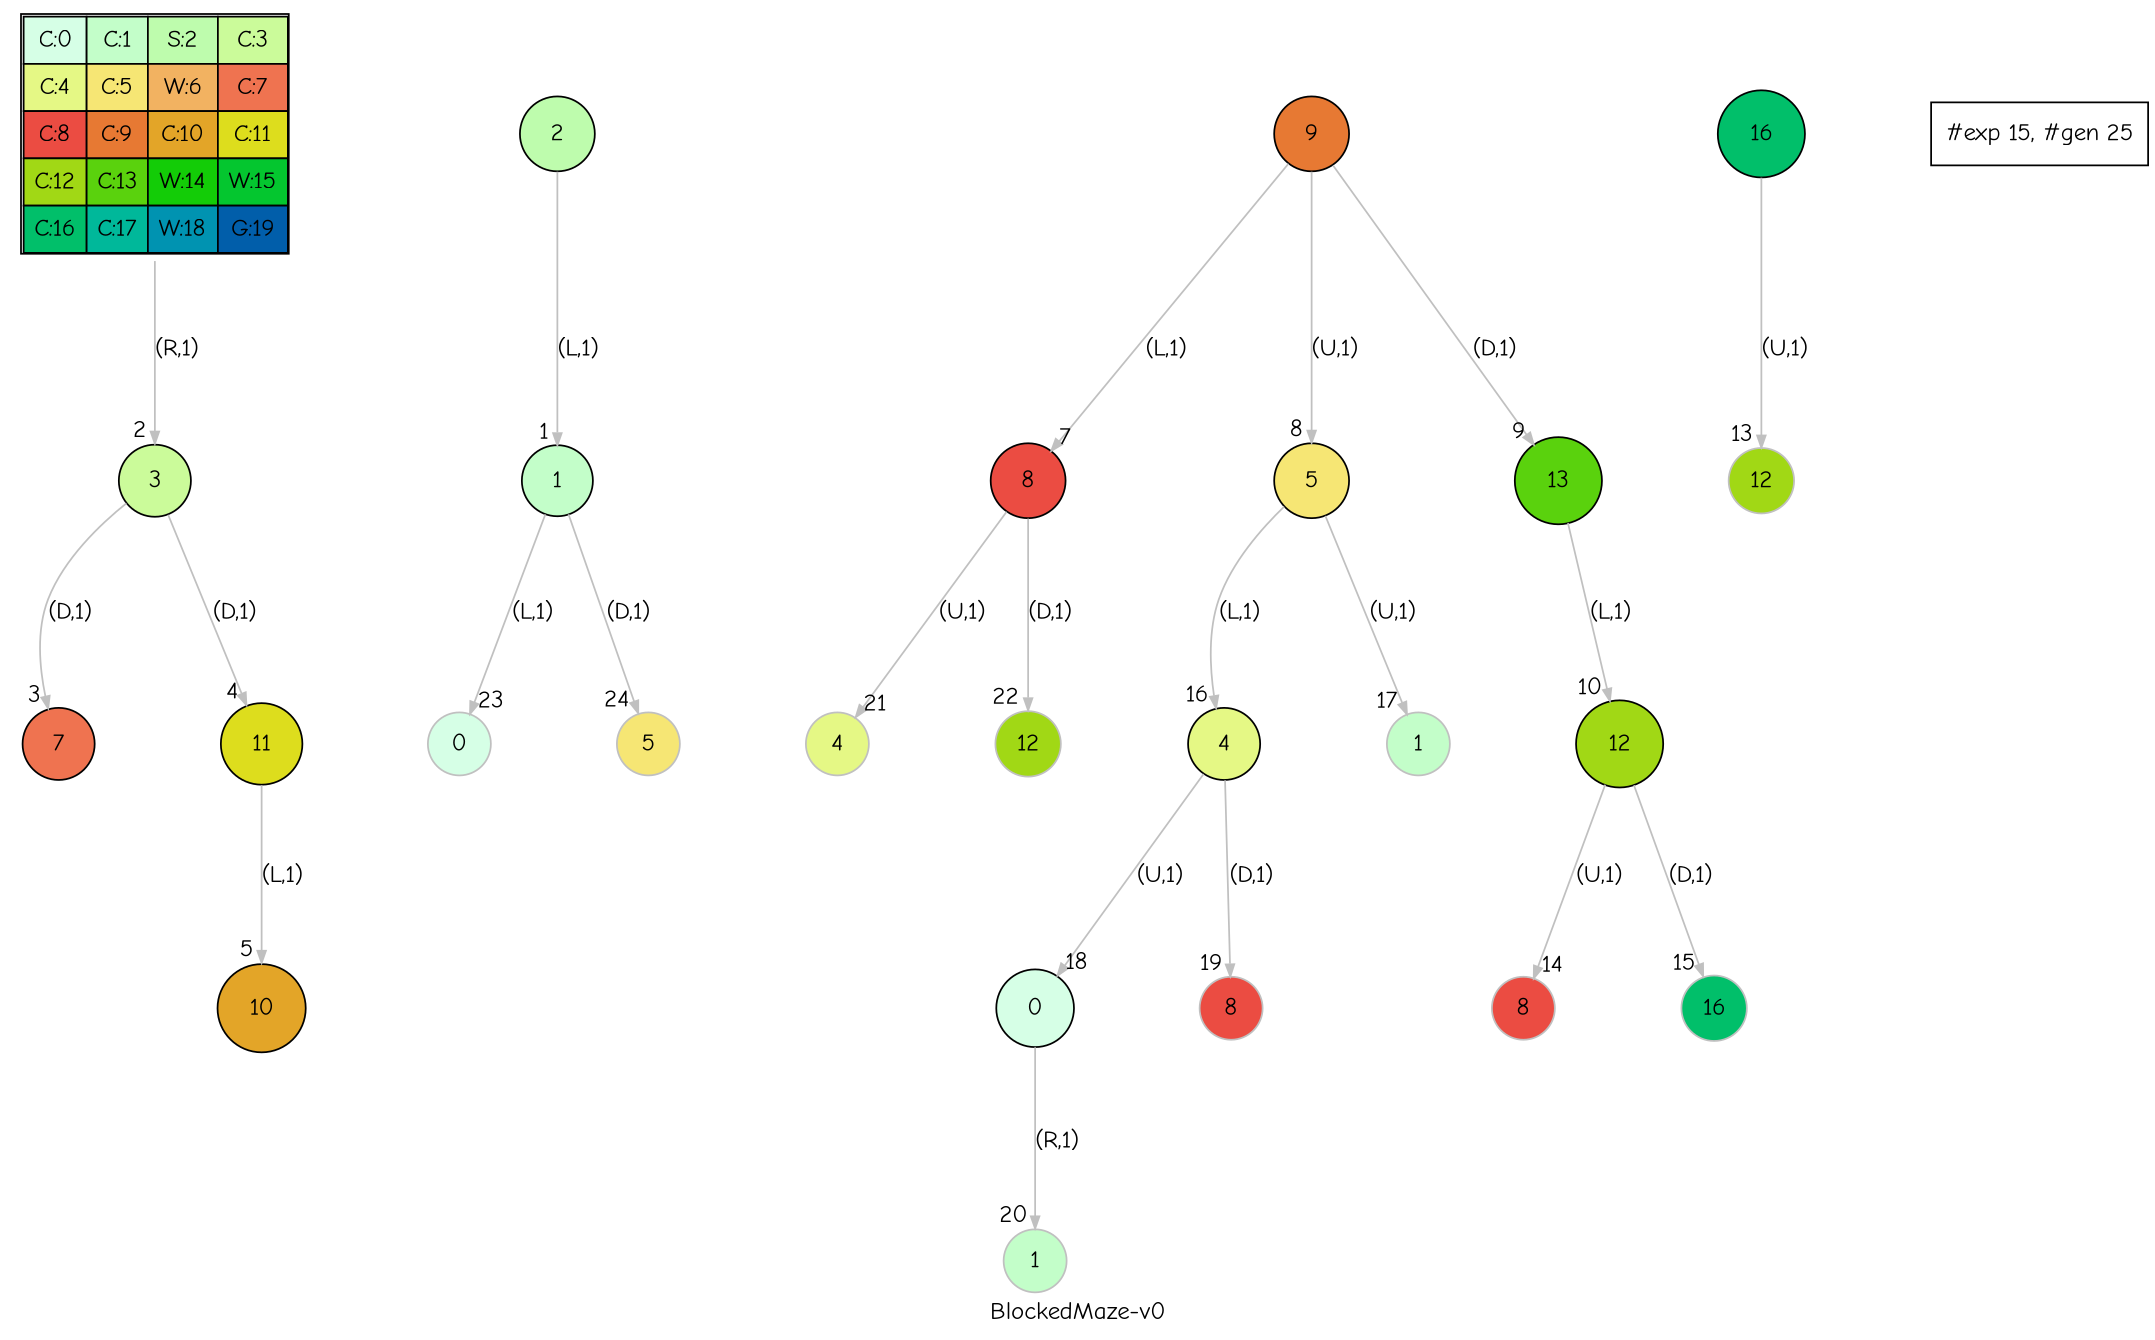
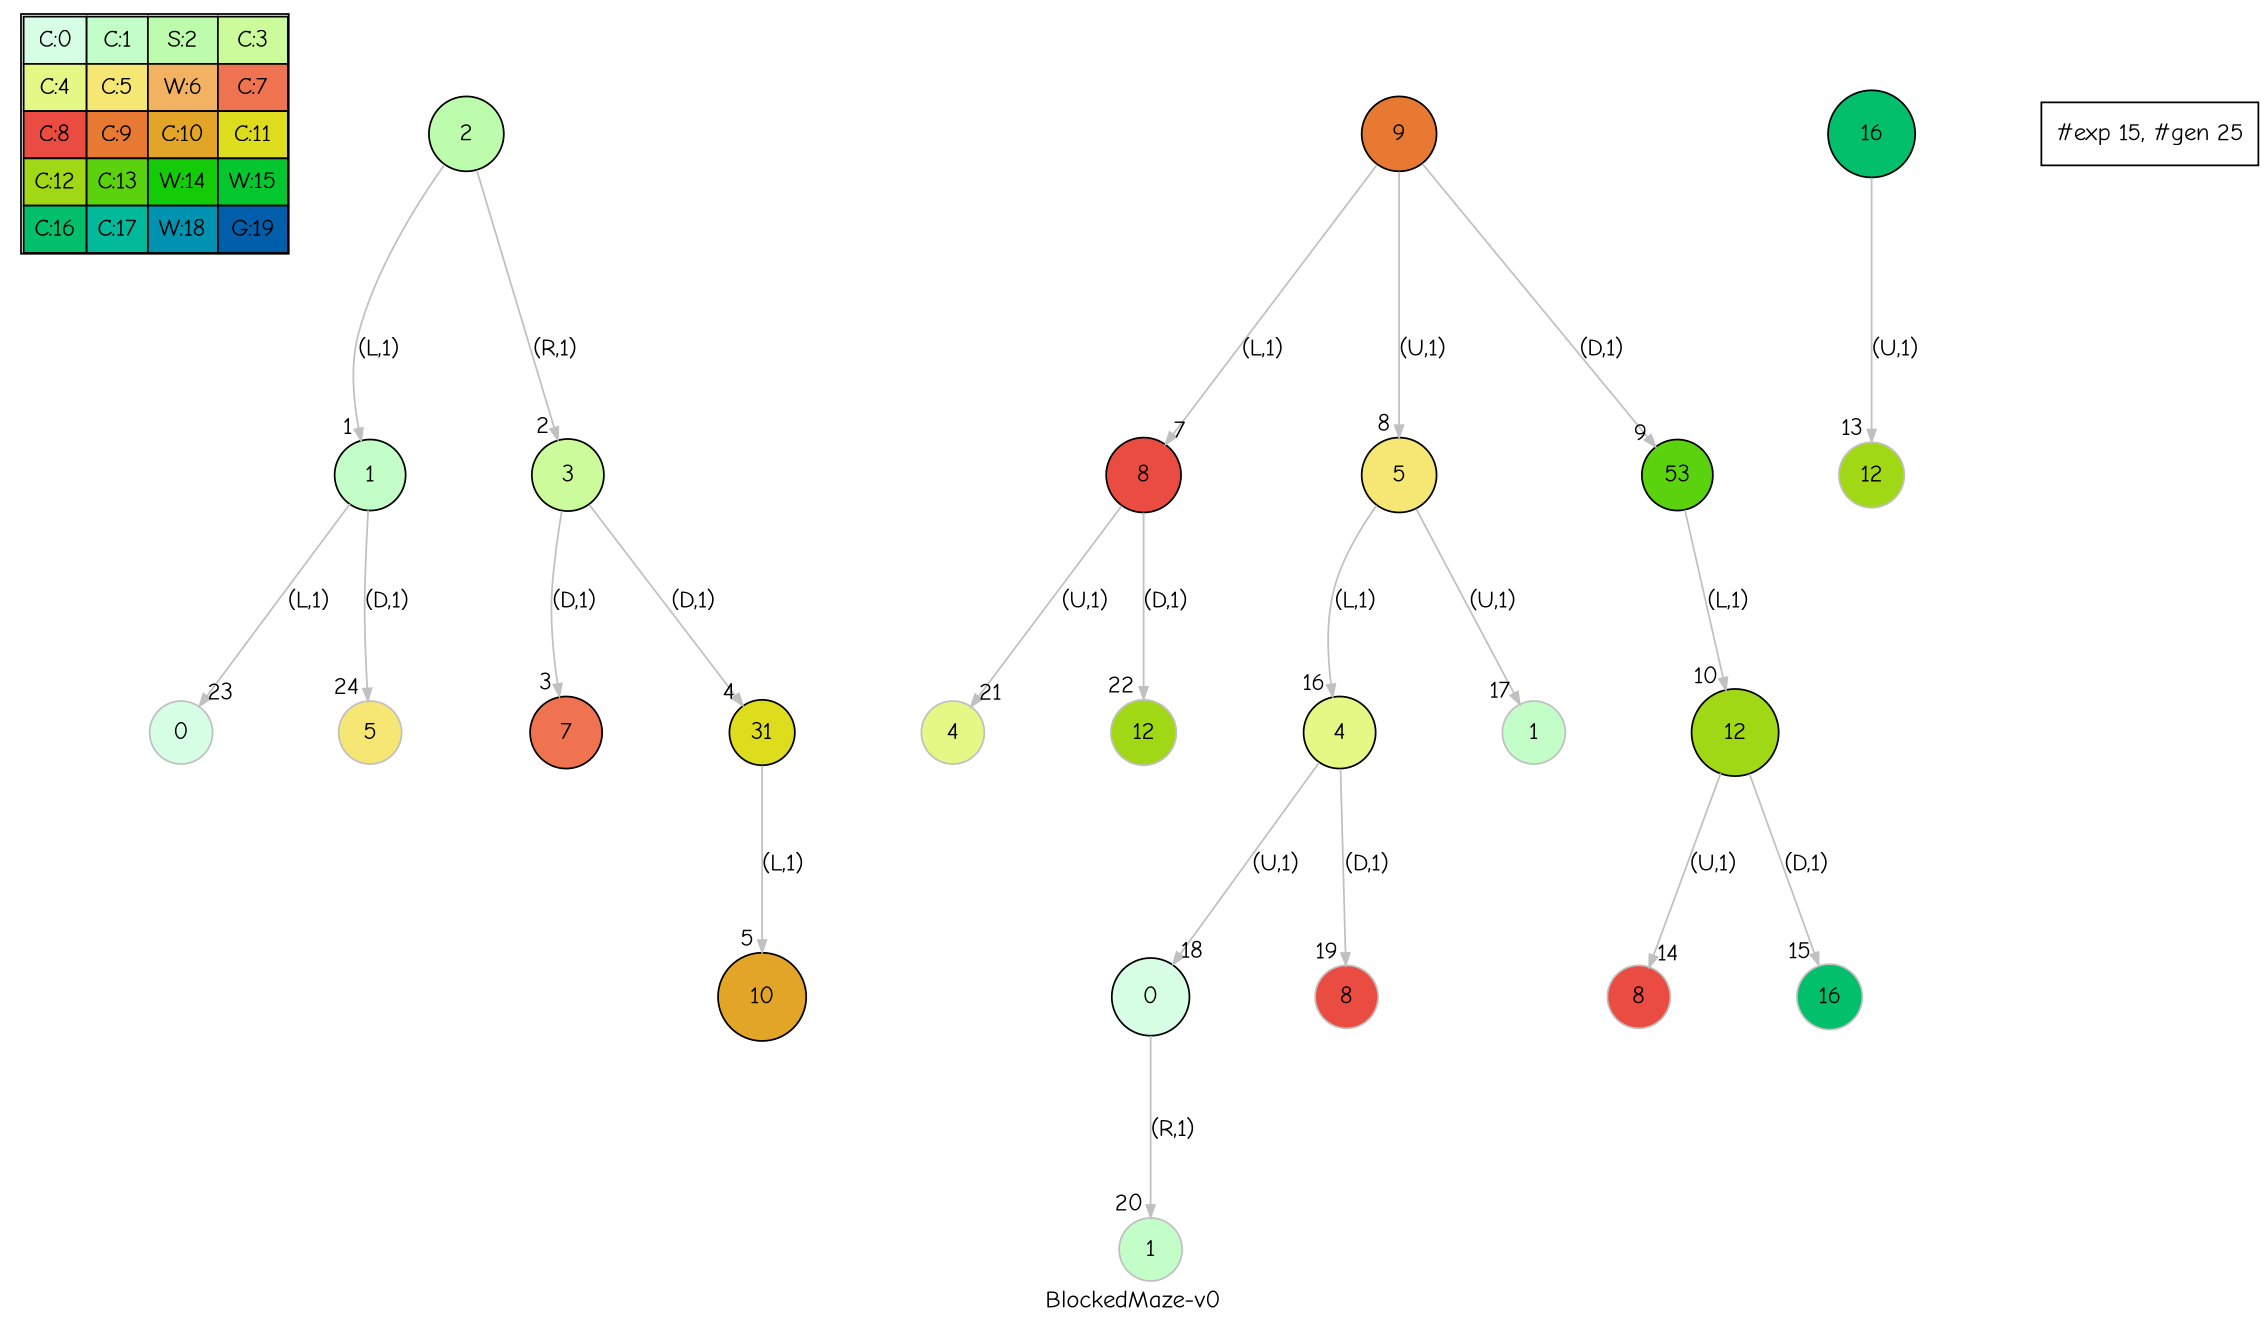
  digraph {
    fontname="Comic Neue"
    label="BlockedMaze-v0"
    nodesep=1
    ranksep=1.2
    node [fontname="Comic Neue" shape=circle color=black fillcolor="0.35098039 0.23194764 0.99315867 1.        " style=filled]
    edge [arrowsize=0.7 color=grey fontname="Comic Neue"]
    n1 [label=<<table border="1" cellpadding="5" cellspacing="0" cellborder="1"><tr><td bgcolor="0.39803922 0.15947579 0.99679532 1.        ">C:0</td><td bgcolor="0.35098039 0.23194764 0.99315867 1.        ">C:1</td><td bgcolor="0.29607843 0.31486959 0.98720184 1.        ">S:2</td><td bgcolor="0.24901961 0.38410575 0.98063477 1.        ">C:3</td></tr><tr><td bgcolor="0.19411765 0.46220388 0.97128103 1.        ">C:4</td><td bgcolor="0.14705882 0.52643216 0.96182564 1.        ">C:5</td><td bgcolor="0.09215686 0.59770746 0.94913494 1.        ">W:6</td><td bgcolor="0.0372549  0.66454018 0.93467977 1.        ">C:7</td></tr><tr><td bgcolor="0.00980392 0.71791192 0.92090552 1.        ">C:8</td><td bgcolor="0.06470588 0.77520398 0.9032472  1.        ">C:9</td><td bgcolor="0.11176471 0.81974048 0.88677369 1.        ">C:10</td><td bgcolor="0.16666667 0.8660254  0.8660254  1.        ">C:11</td></tr><tr><td bgcolor="0.21372549 0.9005867  0.84695821 1.        ">C:12</td><td bgcolor="0.26862745 0.93467977 0.82325295 1.        ">C:13</td><td bgcolor="0.32352941 0.96182564 0.79801723 1.        ">W:14</td><td bgcolor="0.37058824 0.97940977 0.77520398 1.        ">W:15</td></tr><tr><td bgcolor="0.4254902  0.99315867 0.74725253 1.        ">C:16</td><td bgcolor="0.47254902 0.99907048 0.72218645 1.        ">C:17</td><td bgcolor="0.52745098 0.99907048 0.69169844 1.        ">W:18</td><td bgcolor="0.5745098  0.99315867 0.66454018 1.        ">G:19</td></tr></table>> shape=plaintext color="" fillcolor="" style=""]
    n2 [fillcolor="0.29607843 0.31486959 0.98720184 1.        " label=" 2 "]
    n3 [label=" 1 "]
    n4 [fillcolor="0.24901961 0.38410575 0.98063477 1.        " label=" 3 "]
    n5 [color=grey fillcolor="0.39803922 0.15947579 0.99679532 1.        " label=0]
    n6 [color=grey fillcolor="0.14705882 0.52643216 0.96182564 1.        " label=5]
    n7 [fillcolor="0.0372549  0.66454018 0.93467977 1.        " label=" 7 "]
-   n8 [fillcolor="0.16666667 0.8660254  0.8660254  1.        " label=" 11 "]
+   n8 [fillcolor="0.16666667 0.8660254  0.8660254  1.        " label=31]
    n9 [fillcolor="0.11176471 0.81974048 0.88677369 1.        " label=" 10 "]
    n10 [fillcolor="0.06470588 0.77520398 0.9032472  1.        " label=" 9 "]
    n11 [fillcolor="0.00980392 0.71791192 0.92090552 1.        " label=" 8 "]
    n12 [fillcolor="0.14705882 0.52643216 0.96182564 1.        " label=" 5 "]
-   n13 [fillcolor="0.26862745 0.93467977 0.82325295 1.        " label=" 13 "]
+   n13 [fillcolor="0.26862745 0.93467977 0.82325295 1.        " label=53]
    n14 [color=grey fillcolor="0.19411765 0.46220388 0.97128103 1.        " label=4]
    n15 [color=grey fillcolor="0.21372549 0.9005867  0.84695821 1.        " label=12]
    n16 [fillcolor="0.19411765 0.46220388 0.97128103 1.        " label=" 4 "]
    n17 [color=grey label=1]
    n18 [fillcolor="0.21372549 0.9005867  0.84695821 1.        " label=" 12 "]
    n19 [fillcolor="0.39803922 0.15947579 0.99679532 1.        " label=" 0 "]
    n20 [color=grey fillcolor="0.00980392 0.71791192 0.92090552 1.        " label=8]
    n21 [color=grey fillcolor="0.00980392 0.71791192 0.92090552 1.        " label=8]
    n22 [color=grey fillcolor="0.4254902  0.99315867 0.74725253 1.        " label=16]
    n23 [fillcolor="0.4254902  0.99315867 0.74725253 1.        " label=" 16 "]
    n24 [color=grey fillcolor="0.21372549 0.9005867  0.84695821 1.        " label=12]
    n25 [color=grey label=1]
    "#exp 15, #gen 25" [shape=box color="" fillcolor="" style=""]
    subgraph sub_1 {
      label=Map
      n1
    }
    n2 -> n3 [headlabel=" 1 " label="(L,1)"]
-   n1 -> n4 [headlabel=" 2 " label="(R,1)"]
+   n2 -> n4 [headlabel=" 2 " label="(R,1)"]
    n3 -> n5 [headlabel=" 23 " label="(L,1)"]
    n3 -> n6 [headlabel=" 24 " label="(D,1)"]
    n4 -> n7 [headlabel=" 3 " label="(D,1)"]
    n4 -> n8 [headlabel=" 4 " label="(D,1)"]
    n8 -> n9 [headlabel=" 5 " label="(L,1)"]
    n10 -> n11 [headlabel=" 7 " label="(L,1)"]
    n10 -> n12 [headlabel=" 8 " label="(U,1)"]
    n10 -> n13 [headlabel=" 9 " label="(D,1)"]
    n11 -> n14 [headlabel=" 21 " label="(U,1)"]
    n11 -> n15 [headlabel=" 22 " label="(D,1)"]
    n12 -> n16 [headlabel=" 16 " label="(L,1)"]
    n12 -> n17 [headlabel=" 17 " label="(U,1)"]
    n13 -> n18 [headlabel=" 10 " label="(L,1)"]
    n16 -> n19 [headlabel=" 18 " label="(U,1)"]
    n16 -> n20 [headlabel=" 19 " label="(D,1)"]
    n18 -> n21 [headlabel=" 14 " label="(U,1)"]
    n18 -> n22 [headlabel=" 15 " label="(D,1)"]
    n19 -> n25 [headlabel=" 20 " label="(R,1)"]
    n23 -> n24 [headlabel=" 13 " label="(U,1)"]
  }
